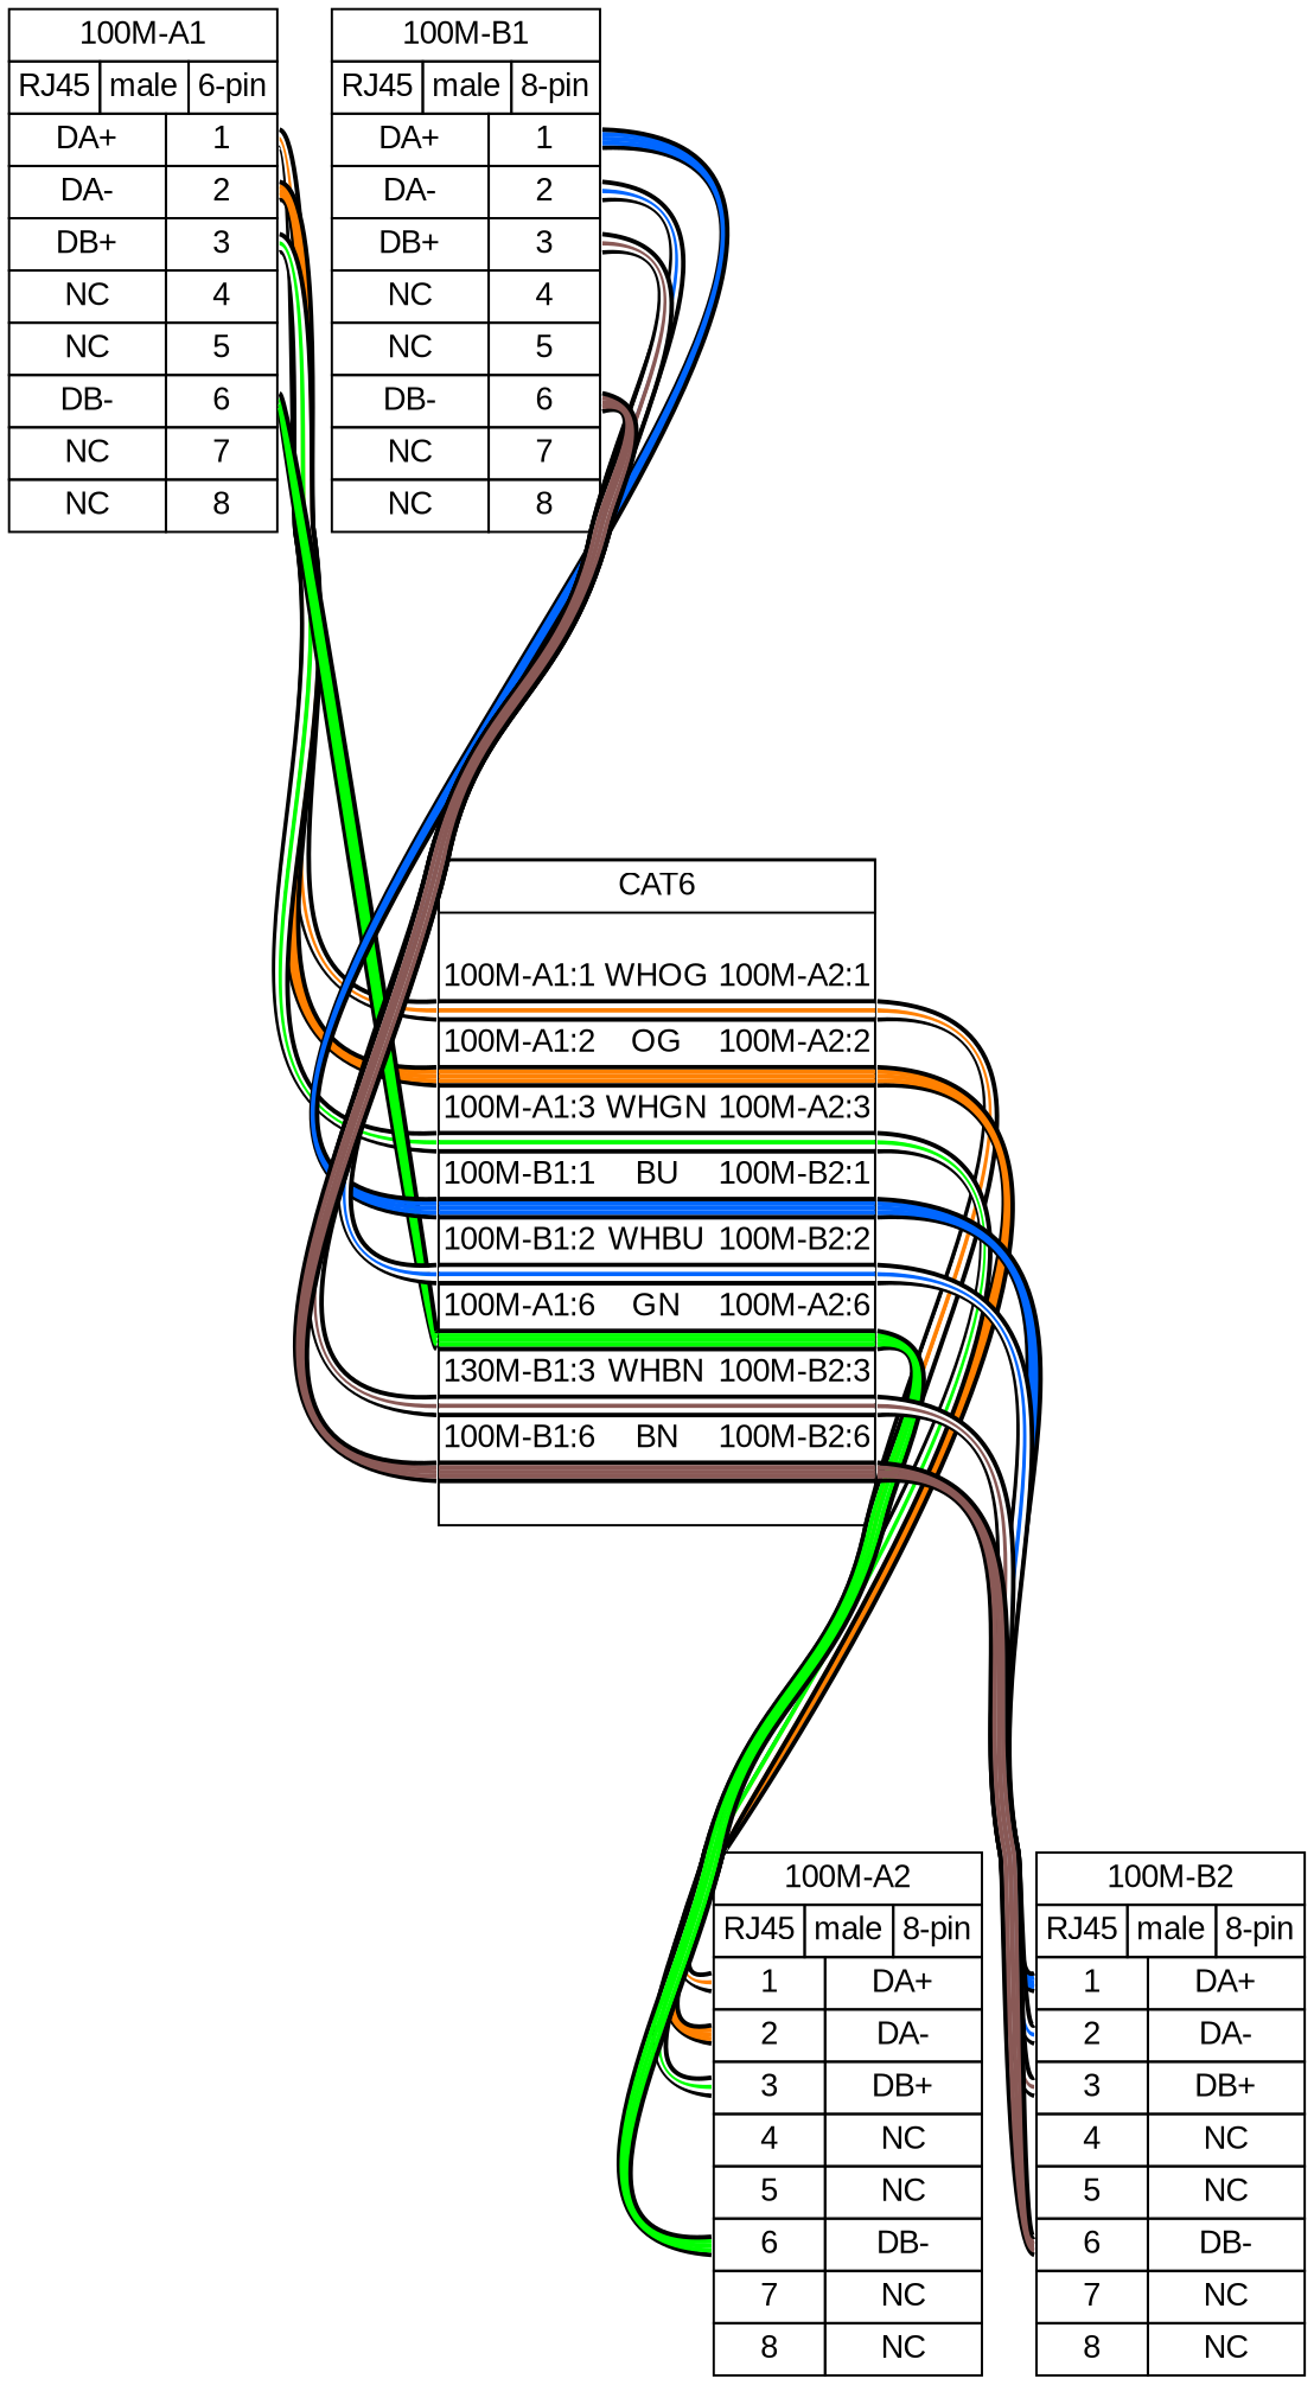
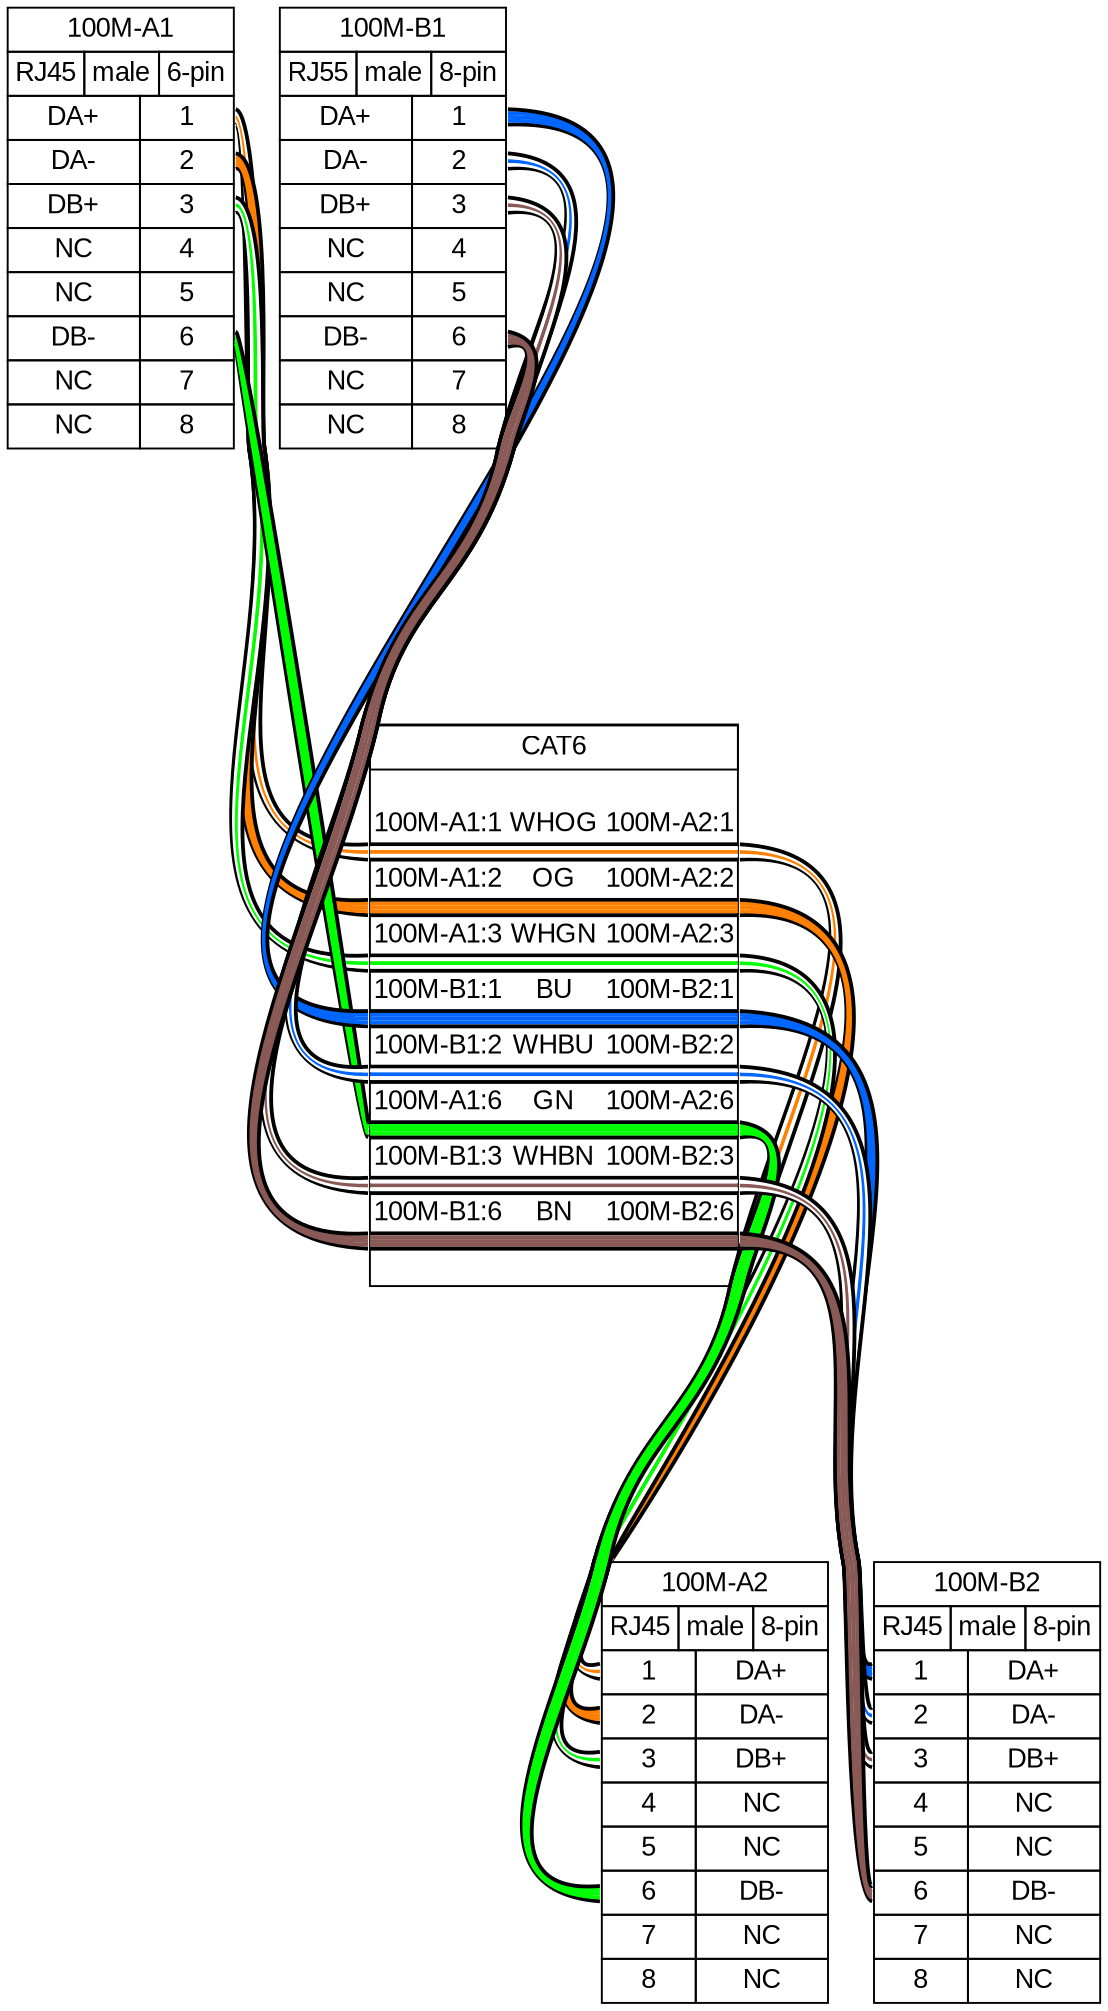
  graph {
    bgcolor=white
    fontname=arial
    nodesep=0.33
    rankdir=TB
    ranksep=2
    node [fillcolor=white fontname=arial margin=0 shape=none style=filled]
    edge [color="#000000:#ffffff:#ff8000:#ffffff:#000000" fontname=arial headport="p1l:w" style=bold tailport="p1r:e"]
    n1 [label=< <table border="0" cellspacing="0" cellpadding="0">  <tr><td>   <table border="0" cellspacing="0" cellpadding="3" cellborder="1"><tr>    <td balign="left">100M-A1</td>   </tr></table>  </td></tr>  <tr><td>   <table border="0" cellspacing="0" cellpadding="3" cellborder="1"><tr>    <td balign="left">RJ45</td>    <td balign="left">male</td>    <td balign="left">6-pin</td>   </tr></table>  </td></tr>  <tr><td>   <table border="0" cellspacing="0" cellpadding="3" cellborder="1">    <tr>     <td>DA+</td>     <td port="p1r">1</td>    </tr>    <tr>     <td>DA-</td>     <td port="p2r">2</td>    </tr>    <tr>     <td>DB+</td>     <td port="p3r">3</td>    </tr>    <tr>     <td>NC</td>     <td port="p4r">4</td>    </tr>    <tr>     <td>NC</td>     <td port="p5r">5</td>    </tr>    <tr>     <td>DB-</td>     <td port="p6r">6</td>    </tr>    <tr>     <td>NC</td>     <td port="p7r">7</td>    </tr>    <tr>     <td>NC</td>     <td port="p8r">8</td>    </tr>   </table>  </td></tr> </table> >]
-   n2 [label=< <table border="0" cellspacing="0" cellpadding="0">  <tr><td>   <table border="0" cellspacing="0" cellpadding="3" cellborder="1"><tr>    <td balign="left">CAT6</td>   </tr></table>  </td></tr>  <tr><td>   <table border="0" cellspacing="0" cellborder="0">    <tr><td>&nbsp;</td></tr>    <tr>     <td>100M-A1:1</td>     <td>WHOG</td>     <td>100M-A2:1</td>    </tr>    <tr>     <td colspan="3" border="0" cellspacing="0" cellpadding="0" port="w1" height="10">      <table cellspacing="0" cellborder="0" border="0">       <tr><td colspan="3" cellpadding="0" height="2" bgcolor="#000000" border="0"></td></tr>       <tr><td colspan="3" cellpadding="0" height="2" bgcolor="#ffffff" border="0"></td></tr>       <tr><td colspan="3" cellpadding="0" height="2" bgcolor="#ff8000" border="0"></td></tr>       <tr><td colspan="3" cellpadding="0" height="2" bgcolor="#ffffff" border="0"></td></tr>       <tr><td colspan="3" cellpadding="0" height="2" bgcolor="#000000" border="0"></td></tr>      </table>     </td>    </tr>    <tr>     <td>100M-A1:2</td>     <td>OG</td>     <td>100M-A2:2</td>    </tr>    <tr>     <td colspan="3" border="0" cellspacing="0" cellpadding="0" port="w2" height="10">      <table cellspacing="0" cellborder="0" border="0">       <tr><td colspan="3" cellpadding="0" height="2" bgcolor="#000000" border="0"></td></tr>       <tr><td colspan="3" cellpadding="0" height="2" bgcolor="#ff8000" border="0"></td></tr>       <tr><td colspan="3" cellpadding="0" height="2" bgcolor="#ff8000" border="0"></td></tr>       <tr><td colspan="3" cellpadding="0" height="2" bgcolor="#ff8000" border="0"></td></tr>       <tr><td colspan="3" cellpadding="0" height="2" bgcolor="#000000" border="0"></td></tr>      </table>     </td>    </tr>    <tr>     <td>100M-A1:3</td>     <td>WHGN</td>     <td>100M-A2:3</td>    </tr>    <tr>     <td colspan="3" border="0" cellspacing="0" cellpadding="0" port="w3" height="10">      <table cellspacing="0" cellborder="0" border="0">       <tr><td colspan="3" cellpadding="0" height="2" bgcolor="#000000" border="0"></td></tr>       <tr><td colspan="3" cellpadding="0" height="2" bgcolor="#ffffff" border="0"></td></tr>       <tr><td colspan="3" cellpadding="0" height="2" bgcolor="#00ff00" border="0"></td></tr>       <tr><td colspan="3" cellpadding="0" height="2" bgcolor="#ffffff" border="0"></td></tr>       <tr><td colspan="3" cellpadding="0" height="2" bgcolor="#000000" border="0"></td></tr>      </table>     </td>    </tr>    <tr>     <td>100M-B1:1</td>     <td>BU</td>     <td>100M-B2:1</td>    </tr>    <tr>     <td colspan="3" border="0" cellspacing="0" cellpadding="0" port="w4" height="10">      <table cellspacing="0" cellborder="0" border="0">       <tr><td colspan="3" cellpadding="0" height="2" bgcolor="#000000" border="0"></td></tr>       <tr><td colspan="3" cellpadding="0" height="2" bgcolor="#0066ff" border="0"></td></tr>       <tr><td colspan="3" cellpadding="0" height="2" bgcolor="#0066ff" border="0"></td></tr>       <tr><td colspan="3" cellpadding="0" height="2" bgcolor="#0066ff" border="0"></td></tr>       <tr><td colspan="3" cellpadding="0" height="2" bgcolor="#000000" border="0"></td></tr>      </table>     </td>    </tr>    <tr>     <td>100M-B1:2</td>     <td>WHBU</td>     <td>100M-B2:2</td>    </tr>    <tr>     <td colspan="3" border="0" cellspacing="0" cellpadding="0" port="w5" height="10">      <table cellspacing="0" cellborder="0" border="0">       <tr><td colspan="3" cellpadding="0" height="2" bgcolor="#000000" border="0"></td></tr>       <tr><td colspan="3" cellpadding="0" height="2" bgcolor="#ffffff" border="0"></td></tr>       <tr><td colspan="3" cellpadding="0" height="2" bgcolor="#0066ff" border="0"></td></tr>       <tr><td colspan="3" cellpadding="0" height="2" bgcolor="#ffffff" border="0"></td></tr>       <tr><td colspan="3" cellpadding="0" height="2" bgcolor="#000000" border="0"></td></tr>      </table>     </td>    </tr>    <tr>     <td>100M-A1:6</td>     <td>GN</td>     <td>100M-A2:6</td>    </tr>    <tr>     <td colspan="3" border="0" cellspacing="0" cellpadding="0" port="w6" height="10">      <table cellspacing="0" cellborder="0" border="0">       <tr><td colspan="3" cellpadding="0" height="2" bgcolor="#000000" border="0"></td></tr>       <tr><td colspan="3" cellpadding="0" height="2" bgcolor="#00ff00" border="0"></td></tr>       <tr><td colspan="3" cellpadding="0" height="2" bgcolor="#00ff00" border="0"></td></tr>       <tr><td colspan="3" cellpadding="0" height="2" bgcolor="#00ff00" border="0"></td></tr>       <tr><td colspan="3" cellpadding="0" height="2" bgcolor="#000000" border="0"></td></tr>      </table>     </td>    </tr>    <tr>     <td>130M-B1:3</td>     <td>WHBN</td>     <td>100M-B2:3</td>    </tr>    <tr>     <td colspan="3" border="0" cellspacing="0" cellpadding="0" port="w7" height="10">      <table cellspacing="0" cellborder="0" border="0">       <tr><td colspan="3" cellpadding="0" height="2" bgcolor="#000000" border="0"></td></tr>       <tr><td colspan="3" cellpadding="0" height="2" bgcolor="#ffffff" border="0"></td></tr>       <tr><td colspan="3" cellpadding="0" height="2" bgcolor="#895956" border="0"></td></tr>       <tr><td colspan="3" cellpadding="0" height="2" bgcolor="#ffffff" border="0"></td></tr>       <tr><td colspan="3" cellpadding="0" height="2" bgcolor="#000000" border="0"></td></tr>      </table>     </td>    </tr>    <tr>     <td>100M-B1:6</td>     <td>BN</td>     <td>100M-B2:6</td>    </tr>    <tr>     <td colspan="3" border="0" cellspacing="0" cellpadding="0" port="w8" height="10">      <table cellspacing="0" cellborder="0" border="0">       <tr><td colspan="3" cellpadding="0" height="2" bgcolor="#000000" border="0"></td></tr>       <tr><td colspan="3" cellpadding="0" height="2" bgcolor="#895956" border="0"></td></tr>       <tr><td colspan="3" cellpadding="0" height="2" bgcolor="#895956" border="0"></td></tr>       <tr><td colspan="3" cellpadding="0" height="2" bgcolor="#895956" border="0"></td></tr>       <tr><td colspan="3" cellpadding="0" height="2" bgcolor="#000000" border="0"></td></tr>      </table>     </td>    </tr>    <tr><td>&nbsp;</td></tr>   </table>  </td></tr> </table> > shape=box style=""]
+   n2 [label=< <table border="0" cellspacing="0" cellpadding="0">  <tr><td>   <table border="0" cellspacing="0" cellpadding="3" cellborder="1"><tr>    <td balign="left">CAT6</td>   </tr></table>  </td></tr>  <tr><td>   <table border="0" cellspacing="0" cellborder="0">    <tr><td>&nbsp;</td></tr>    <tr>     <td>100M-A1:1</td>     <td>WHOG</td>     <td>100M-A2:1</td>    </tr>    <tr>     <td colspan="3" border="0" cellspacing="0" cellpadding="0" port="w1" height="10">      <table cellspacing="0" cellborder="0" border="0">       <tr><td colspan="3" cellpadding="0" height="2" bgcolor="#000000" border="0"></td></tr>       <tr><td colspan="3" cellpadding="0" height="2" bgcolor="#ffffff" border="0"></td></tr>       <tr><td colspan="3" cellpadding="0" height="2" bgcolor="#ff8000" border="0"></td></tr>       <tr><td colspan="3" cellpadding="0" height="2" bgcolor="#ffffff" border="0"></td></tr>       <tr><td colspan="3" cellpadding="0" height="2" bgcolor="#000000" border="0"></td></tr>      </table>     </td>    </tr>    <tr>     <td>100M-A1:2</td>     <td>OG</td>     <td>100M-A2:2</td>    </tr>    <tr>     <td colspan="3" border="0" cellspacing="0" cellpadding="0" port="w2" height="10">      <table cellspacing="0" cellborder="0" border="0">       <tr><td colspan="3" cellpadding="0" height="2" bgcolor="#000000" border="0"></td></tr>       <tr><td colspan="3" cellpadding="0" height="2" bgcolor="#ff8000" border="0"></td></tr>       <tr><td colspan="3" cellpadding="0" height="2" bgcolor="#ff8000" border="0"></td></tr>       <tr><td colspan="3" cellpadding="0" height="2" bgcolor="#ff8000" border="0"></td></tr>       <tr><td colspan="3" cellpadding="0" height="2" bgcolor="#000000" border="0"></td></tr>      </table>     </td>    </tr>    <tr>     <td>100M-A1:3</td>     <td>WHGN</td>     <td>100M-A2:3</td>    </tr>    <tr>     <td colspan="3" border="0" cellspacing="0" cellpadding="0" port="w3" height="10">      <table cellspacing="0" cellborder="0" border="0">       <tr><td colspan="3" cellpadding="0" height="2" bgcolor="#000000" border="0"></td></tr>       <tr><td colspan="3" cellpadding="0" height="2" bgcolor="#ffffff" border="0"></td></tr>       <tr><td colspan="3" cellpadding="0" height="2" bgcolor="#00ff00" border="0"></td></tr>       <tr><td colspan="3" cellpadding="0" height="2" bgcolor="#ffffff" border="0"></td></tr>       <tr><td colspan="3" cellpadding="0" height="2" bgcolor="#000000" border="0"></td></tr>      </table>     </td>    </tr>    <tr>     <td>100M-B1:1</td>     <td>BU</td>     <td>100M-B2:1</td>    </tr>    <tr>     <td colspan="3" border="0" cellspacing="0" cellpadding="0" port="w4" height="10">      <table cellspacing="0" cellborder="0" border="0">       <tr><td colspan="3" cellpadding="0" height="2" bgcolor="#000000" border="0"></td></tr>       <tr><td colspan="3" cellpadding="0" height="2" bgcolor="#0066ff" border="0"></td></tr>       <tr><td colspan="3" cellpadding="0" height="2" bgcolor="#0066ff" border="0"></td></tr>       <tr><td colspan="3" cellpadding="0" height="2" bgcolor="#0066ff" border="0"></td></tr>       <tr><td colspan="3" cellpadding="0" height="2" bgcolor="#000000" border="0"></td></tr>      </table>     </td>    </tr>    <tr>     <td>100M-B1:2</td>     <td>WHBU</td>     <td>100M-B2:2</td>    </tr>    <tr>     <td colspan="3" border="0" cellspacing="0" cellpadding="0" port="w5" height="10">      <table cellspacing="0" cellborder="0" border="0">       <tr><td colspan="3" cellpadding="0" height="2" bgcolor="#000000" border="0"></td></tr>       <tr><td colspan="3" cellpadding="0" height="2" bgcolor="#ffffff" border="0"></td></tr>       <tr><td colspan="3" cellpadding="0" height="2" bgcolor="#0066ff" border="0"></td></tr>       <tr><td colspan="3" cellpadding="0" height="2" bgcolor="#ffffff" border="0"></td></tr>       <tr><td colspan="3" cellpadding="0" height="2" bgcolor="#000000" border="0"></td></tr>      </table>     </td>    </tr>    <tr>     <td>100M-A1:6</td>     <td>GN</td>     <td>100M-A2:6</td>    </tr>    <tr>     <td colspan="3" border="0" cellspacing="0" cellpadding="0" port="w6" height="10">      <table cellspacing="0" cellborder="0" border="0">       <tr><td colspan="3" cellpadding="0" height="2" bgcolor="#000000" border="0"></td></tr>       <tr><td colspan="3" cellpadding="0" height="2" bgcolor="#00ff00" border="0"></td></tr>       <tr><td colspan="3" cellpadding="0" height="2" bgcolor="#00ff00" border="0"></td></tr>       <tr><td colspan="3" cellpadding="0" height="2" bgcolor="#00ff00" border="0"></td></tr>       <tr><td colspan="3" cellpadding="0" height="2" bgcolor="#000000" border="0"></td></tr>      </table>     </td>    </tr>    <tr>     <td>100M-B1:3</td>     <td>WHBN</td>     <td>100M-B2:3</td>    </tr>    <tr>     <td colspan="3" border="0" cellspacing="0" cellpadding="0" port="w7" height="10">      <table cellspacing="0" cellborder="0" border="0">       <tr><td colspan="3" cellpadding="0" height="2" bgcolor="#000000" border="0"></td></tr>       <tr><td colspan="3" cellpadding="0" height="2" bgcolor="#ffffff" border="0"></td></tr>       <tr><td colspan="3" cellpadding="0" height="2" bgcolor="#895956" border="0"></td></tr>       <tr><td colspan="3" cellpadding="0" height="2" bgcolor="#ffffff" border="0"></td></tr>       <tr><td colspan="3" cellpadding="0" height="2" bgcolor="#000000" border="0"></td></tr>      </table>     </td>    </tr>    <tr>     <td>100M-B1:6</td>     <td>BN</td>     <td>100M-B2:6</td>    </tr>    <tr>     <td colspan="3" border="0" cellspacing="0" cellpadding="0" port="w8" height="10">      <table cellspacing="0" cellborder="0" border="0">       <tr><td colspan="3" cellpadding="0" height="2" bgcolor="#000000" border="0"></td></tr>       <tr><td colspan="3" cellpadding="0" height="2" bgcolor="#895956" border="0"></td></tr>       <tr><td colspan="3" cellpadding="0" height="2" bgcolor="#895956" border="0"></td></tr>       <tr><td colspan="3" cellpadding="0" height="2" bgcolor="#895956" border="0"></td></tr>       <tr><td colspan="3" cellpadding="0" height="2" bgcolor="#000000" border="0"></td></tr>      </table>     </td>    </tr>    <tr><td>&nbsp;</td></tr>   </table>  </td></tr> </table> > shape=box style=""]
    n3 [label=< <table border="0" cellspacing="0" cellpadding="0">  <tr><td>   <table border="0" cellspacing="0" cellpadding="3" cellborder="1"><tr>    <td balign="left">100M-A2</td>   </tr></table>  </td></tr>  <tr><td>   <table border="0" cellspacing="0" cellpadding="3" cellborder="1"><tr>    <td balign="left">RJ45</td>    <td balign="left">male</td>    <td balign="left">8-pin</td>   </tr></table>  </td></tr>  <tr><td>   <table border="0" cellspacing="0" cellpadding="3" cellborder="1">    <tr>     <td port="p1l">1</td>     <td>DA+</td>    </tr>    <tr>     <td port="p2l">2</td>     <td>DA-</td>    </tr>    <tr>     <td port="p3l">3</td>     <td>DB+</td>    </tr>    <tr>     <td port="p4l">4</td>     <td>NC</td>    </tr>    <tr>     <td port="p5l">5</td>     <td>NC</td>    </tr>    <tr>     <td port="p6l">6</td>     <td>DB-</td>    </tr>    <tr>     <td port="p7l">7</td>     <td>NC</td>    </tr>    <tr>     <td port="p8l">8</td>     <td>NC</td>    </tr>   </table>  </td></tr> </table> >]
    n4 [label=< <table border="0" cellspacing="0" cellpadding="0">  <tr><td>   <table border="0" cellspacing="0" cellpadding="3" cellborder="1"><tr>    <td balign="left">100M-B2</td>   </tr></table>  </td></tr>  <tr><td>   <table border="0" cellspacing="0" cellpadding="3" cellborder="1"><tr>    <td balign="left">RJ45</td>    <td balign="left">male</td>    <td balign="left">8-pin</td>   </tr></table>  </td></tr>  <tr><td>   <table border="0" cellspacing="0" cellpadding="3" cellborder="1">    <tr>     <td port="p1l">1</td>     <td>DA+</td>    </tr>    <tr>     <td port="p2l">2</td>     <td>DA-</td>    </tr>    <tr>     <td port="p3l">3</td>     <td>DB+</td>    </tr>    <tr>     <td port="p4l">4</td>     <td>NC</td>    </tr>    <tr>     <td port="p5l">5</td>     <td>NC</td>    </tr>    <tr>     <td port="p6l">6</td>     <td>DB-</td>    </tr>    <tr>     <td port="p7l">7</td>     <td>NC</td>    </tr>    <tr>     <td port="p8l">8</td>     <td>NC</td>    </tr>   </table>  </td></tr> </table> >]
-   n5 [label=< <table border="0" cellspacing="0" cellpadding="0">  <tr><td>   <table border="0" cellspacing="0" cellpadding="3" cellborder="1"><tr>    <td balign="left">100M-B1</td>   </tr></table>  </td></tr>  <tr><td>   <table border="0" cellspacing="0" cellpadding="3" cellborder="1"><tr>    <td balign="left">RJ45</td>    <td balign="left">male</td>    <td balign="left">8-pin</td>   </tr></table>  </td></tr>  <tr><td>   <table border="0" cellspacing="0" cellpadding="3" cellborder="1">    <tr>     <td>DA+</td>     <td port="p1r">1</td>    </tr>    <tr>     <td>DA-</td>     <td port="p2r">2</td>    </tr>    <tr>     <td>DB+</td>     <td port="p3r">3</td>    </tr>    <tr>     <td>NC</td>     <td port="p4r">4</td>    </tr>    <tr>     <td>NC</td>     <td port="p5r">5</td>    </tr>    <tr>     <td>DB-</td>     <td port="p6r">6</td>    </tr>    <tr>     <td>NC</td>     <td port="p7r">7</td>    </tr>    <tr>     <td>NC</td>     <td port="p8r">8</td>    </tr>   </table>  </td></tr> </table> >]
+   n5 [label=< <table border="0" cellspacing="0" cellpadding="0">  <tr><td>   <table border="0" cellspacing="0" cellpadding="3" cellborder="1"><tr>    <td balign="left">100M-B1</td>   </tr></table>  </td></tr>  <tr><td>   <table border="0" cellspacing="0" cellpadding="3" cellborder="1"><tr>    <td balign="left">RJ55</td>    <td balign="left">male</td>    <td balign="left">8-pin</td>   </tr></table>  </td></tr>  <tr><td>   <table border="0" cellspacing="0" cellpadding="3" cellborder="1">    <tr>     <td>DA+</td>     <td port="p1r">1</td>    </tr>    <tr>     <td>DA-</td>     <td port="p2r">2</td>    </tr>    <tr>     <td>DB+</td>     <td port="p3r">3</td>    </tr>    <tr>     <td>NC</td>     <td port="p4r">4</td>    </tr>    <tr>     <td>NC</td>     <td port="p5r">5</td>    </tr>    <tr>     <td>DB-</td>     <td port="p6r">6</td>    </tr>    <tr>     <td>NC</td>     <td port="p7r">7</td>    </tr>    <tr>     <td>NC</td>     <td port="p8r">8</td>    </tr>   </table>  </td></tr> </table> >]
    n1 -- n2 [headport="w1:w"]
    n1 -- n2 [color="#000000:#ff8000:#ff8000:#ff8000:#000000" headport="w2:w" tailport="p2r:e"]
    n1 -- n2 [color="#000000:#ffffff:#00ff00:#ffffff:#000000" headport="w3:w" tailport="p3r:e"]
    n1 -- n2 [color="#000000:#00ff00:#00ff00:#00ff00:#000000" headport="w6:w" tailport="p6r:e"]
    n2 -- n3 [tailport="w1:e"]
    n2 -- n3 [color="#000000:#ff8000:#ff8000:#ff8000:#000000" headport="p2l:w" tailport="w2:e"]
    n2 -- n3 [color="#000000:#ffffff:#00ff00:#ffffff:#000000" headport="p3l:w" tailport="w3:e"]
    n2 -- n3 [color="#000000:#00ff00:#00ff00:#00ff00:#000000" headport="p6l:w" tailport="w6:e"]
    n2 -- n4 [color="#000000:#0066ff:#0066ff:#0066ff:#000000" tailport="w4:e"]
    n2 -- n4 [color="#000000:#ffffff:#0066ff:#ffffff:#000000" headport="p2l:w" tailport="w5:e"]
    n2 -- n4 [color="#000000:#ffffff:#895956:#ffffff:#000000" headport="p3l:w" tailport="w7:e"]
    n2 -- n4 [color="#000000:#895956:#895956:#895956:#000000" headport="p6l:w" tailport="w8:e"]
    n5 -- n2 [color="#000000:#0066ff:#0066ff:#0066ff:#000000" headport="w4:w"]
    n5 -- n2 [color="#000000:#ffffff:#0066ff:#ffffff:#000000" headport="w5:w" tailport="p2r:e"]
    n5 -- n2 [color="#000000:#ffffff:#895956:#ffffff:#000000" headport="w7:w" tailport="p3r:e"]
    n5 -- n2 [color="#000000:#895956:#895956:#895956:#000000" headport="w8:w" tailport="p6r:e"]
  }
